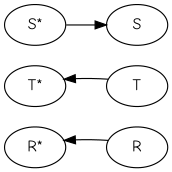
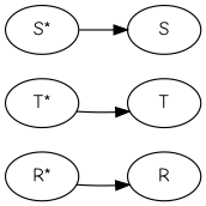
  digraph {
    fontname="Comic Neue"
    rankdir=LR
    node [fontname="Comic Neue"]
    edge [fontname="Comic Neue"]
    "R*"
    R
    "T*"
    T
    "S*"
    S
-   R -> "R*"
-   T -> "T*"
+   "R*" -> R
+   "T*" -> T
    "S*" -> S
  }
